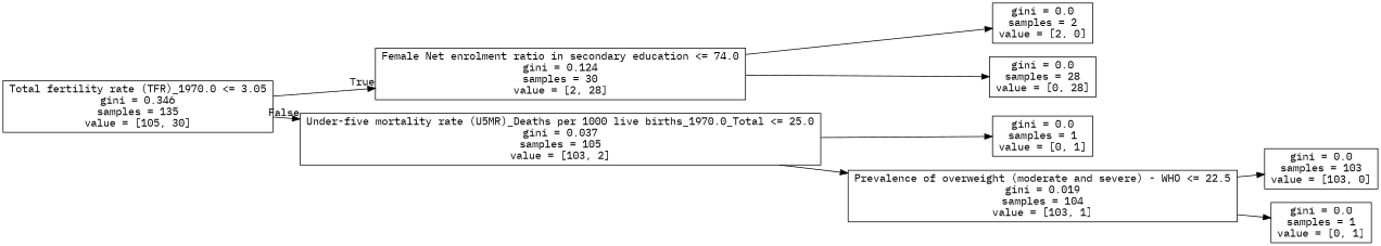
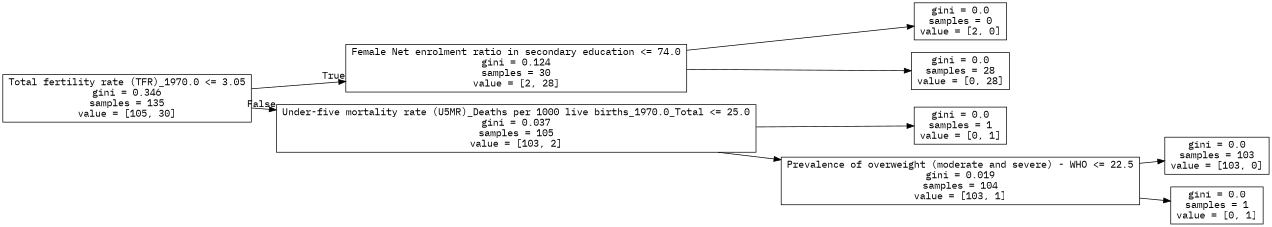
  digraph {
    rankdir=LR
    fontname="IBM Plex Mono"
    node [shape=box fontname="IBM Plex Mono"]
    edge [fontname="IBM Plex Mono"]
    n1 [label="Total fertility rate (TFR)_1970.0 <= 3.05\ngini = 0.346\nsamples = 135\nvalue = [105, 30]"]
    n2 [label="Female Net enrolment ratio in secondary education <= 74.0\ngini = 0.124\nsamples = 30\nvalue = [2, 28]"]
    n3 [label="Under-five mortality rate (U5MR)_Deaths per 1000 live births_1970.0_Total <= 25.0\ngini = 0.037\nsamples = 105\nvalue = [103, 2]"]
-   n4 [label="gini = 0.0\nsamples = 2\nvalue = [2, 0]"]
+   n4 [label="gini = 0.0\nsamples = 0\nvalue = [2, 0]"]
    n5 [label="gini = 0.0\nsamples = 28\nvalue = [0, 28]"]
    n6 [label="gini = 0.0\nsamples = 1\nvalue = [0, 1]"]
    n7 [label="Prevalence of overweight (moderate and severe) - WHO <= 22.5\ngini = 0.019\nsamples = 104\nvalue = [103, 1]"]
    n8 [label="gini = 0.0\nsamples = 103\nvalue = [103, 0]"]
    n9 [label="gini = 0.0\nsamples = 1\nvalue = [0, 1]"]
    n1 -> n2 [headlabel=True labelangle=45 labeldistance=2.5]
    n1 -> n3 [headlabel=False labelangle=-45 labeldistance=2.5]
    n2 -> n4
    n2 -> n5
    n3 -> n6
    n3 -> n7
    n7 -> n8
    n7 -> n9
  }
